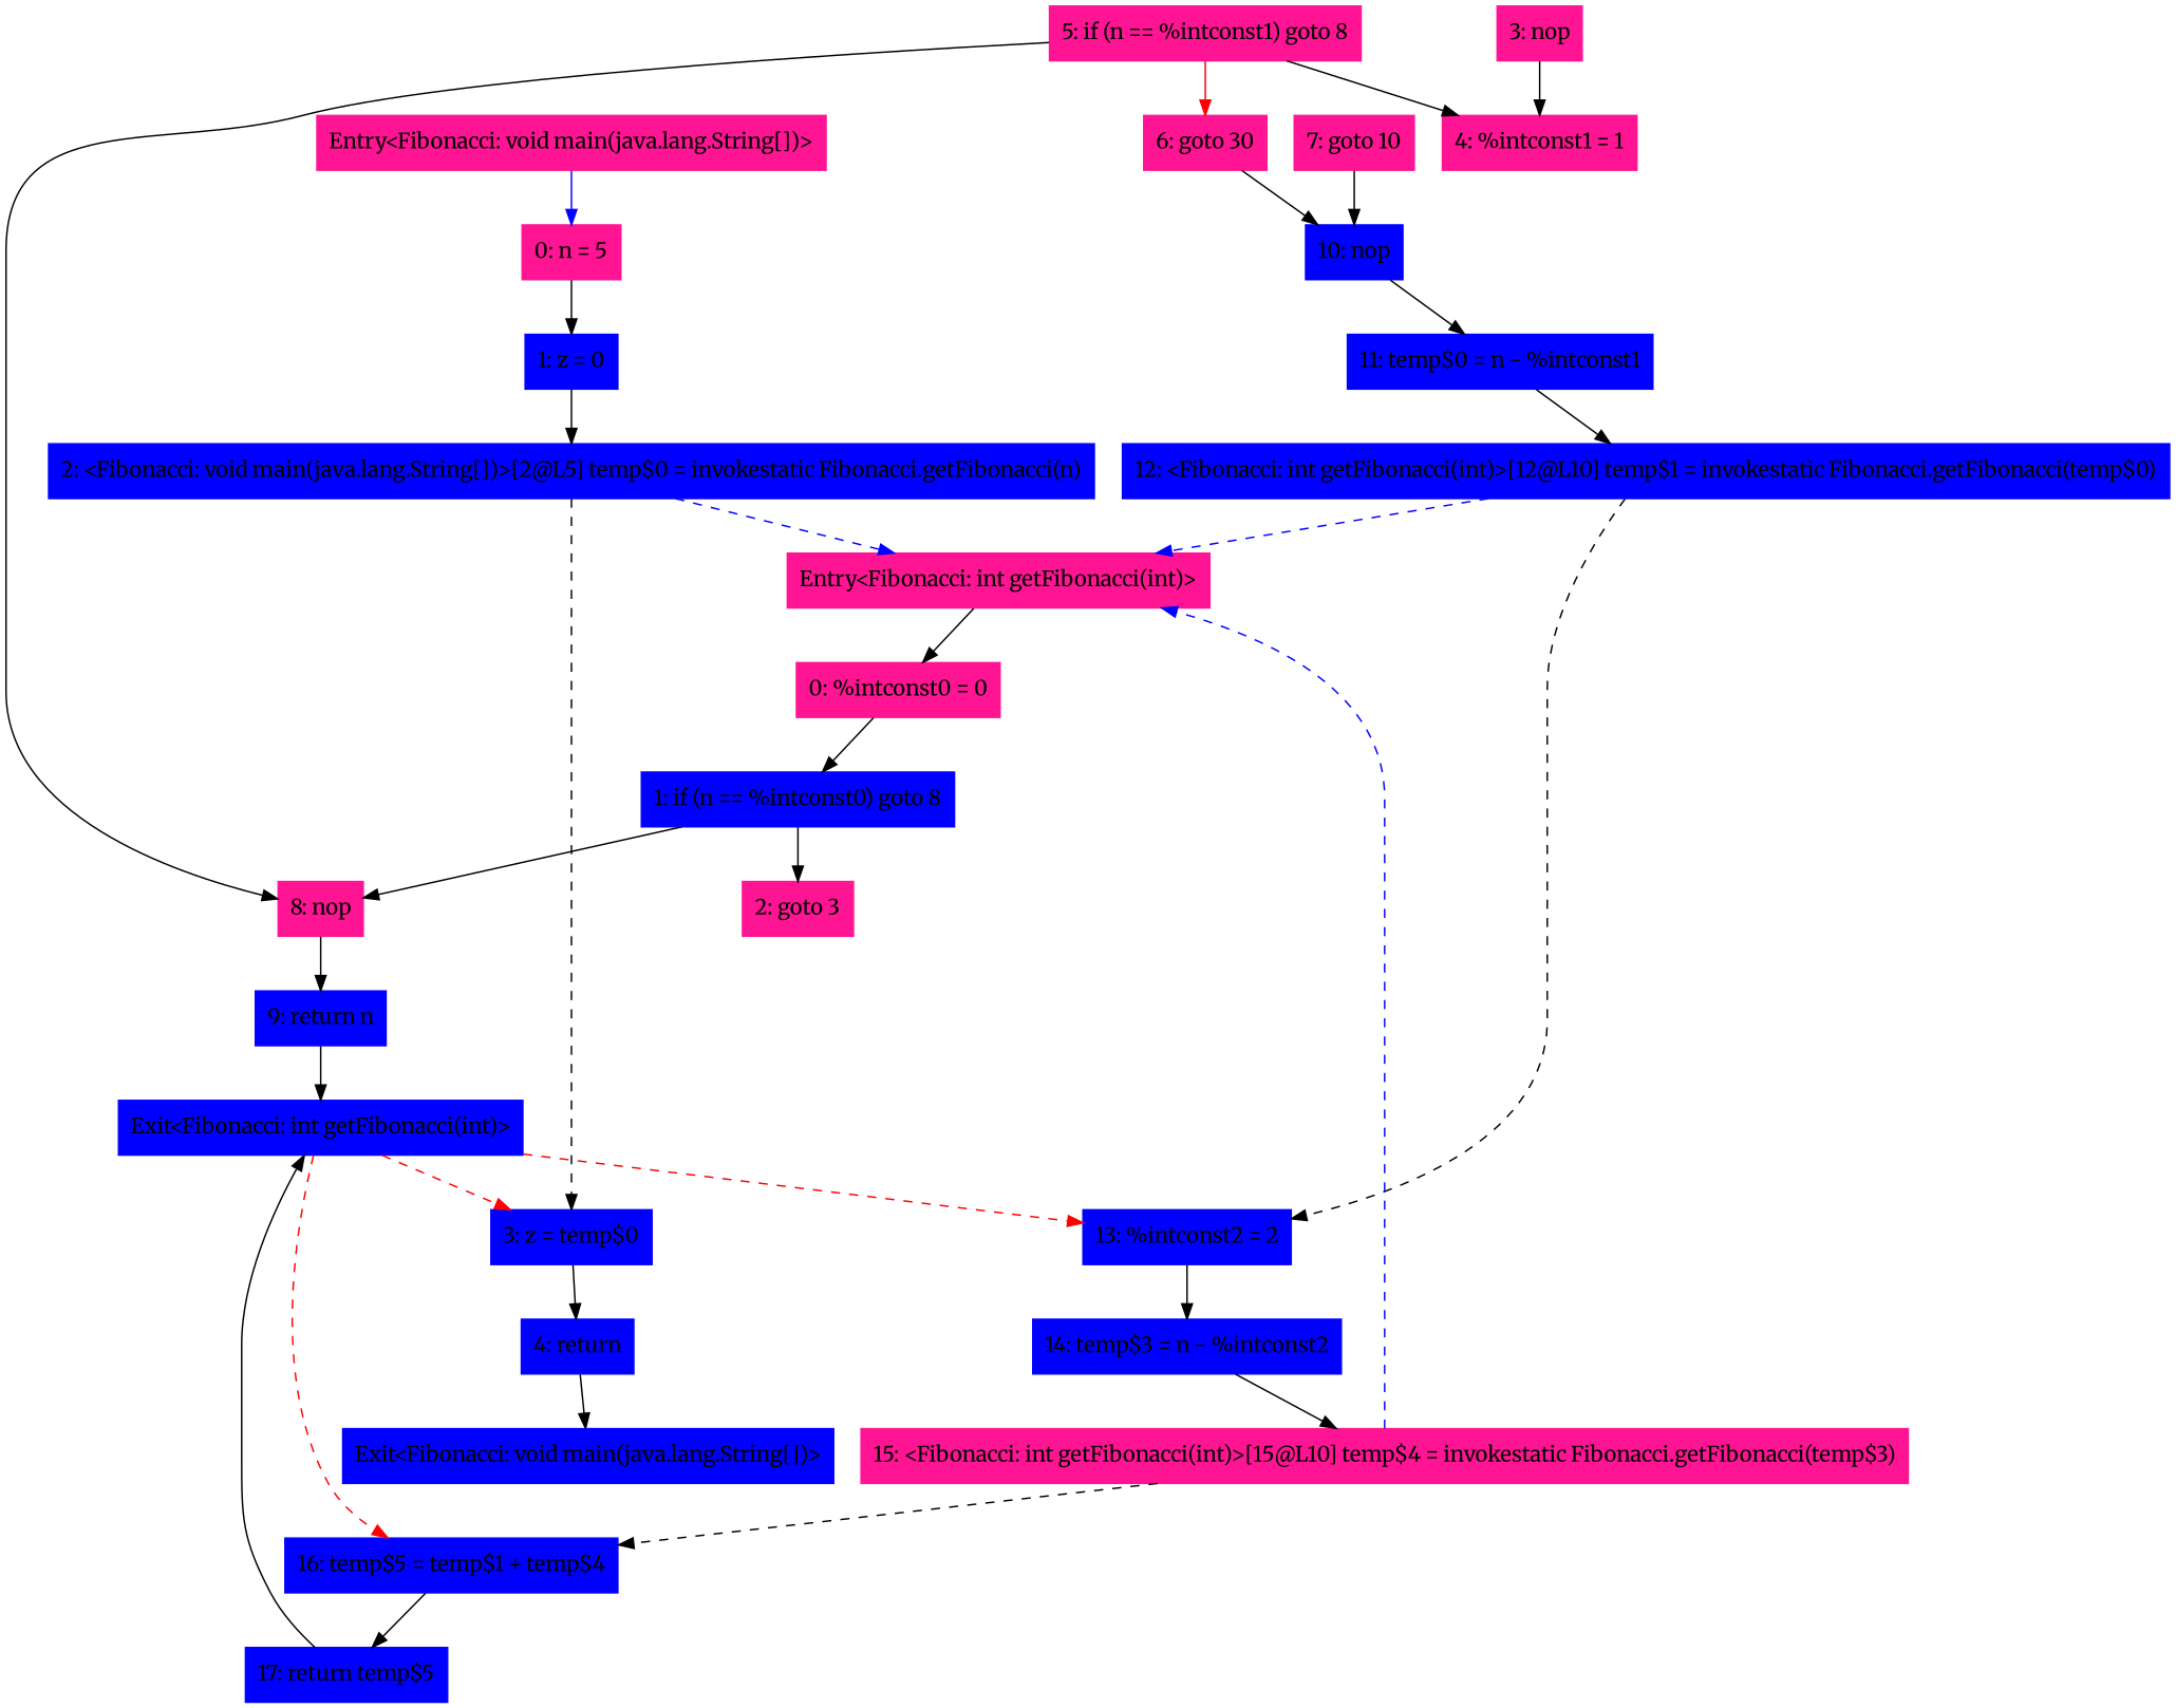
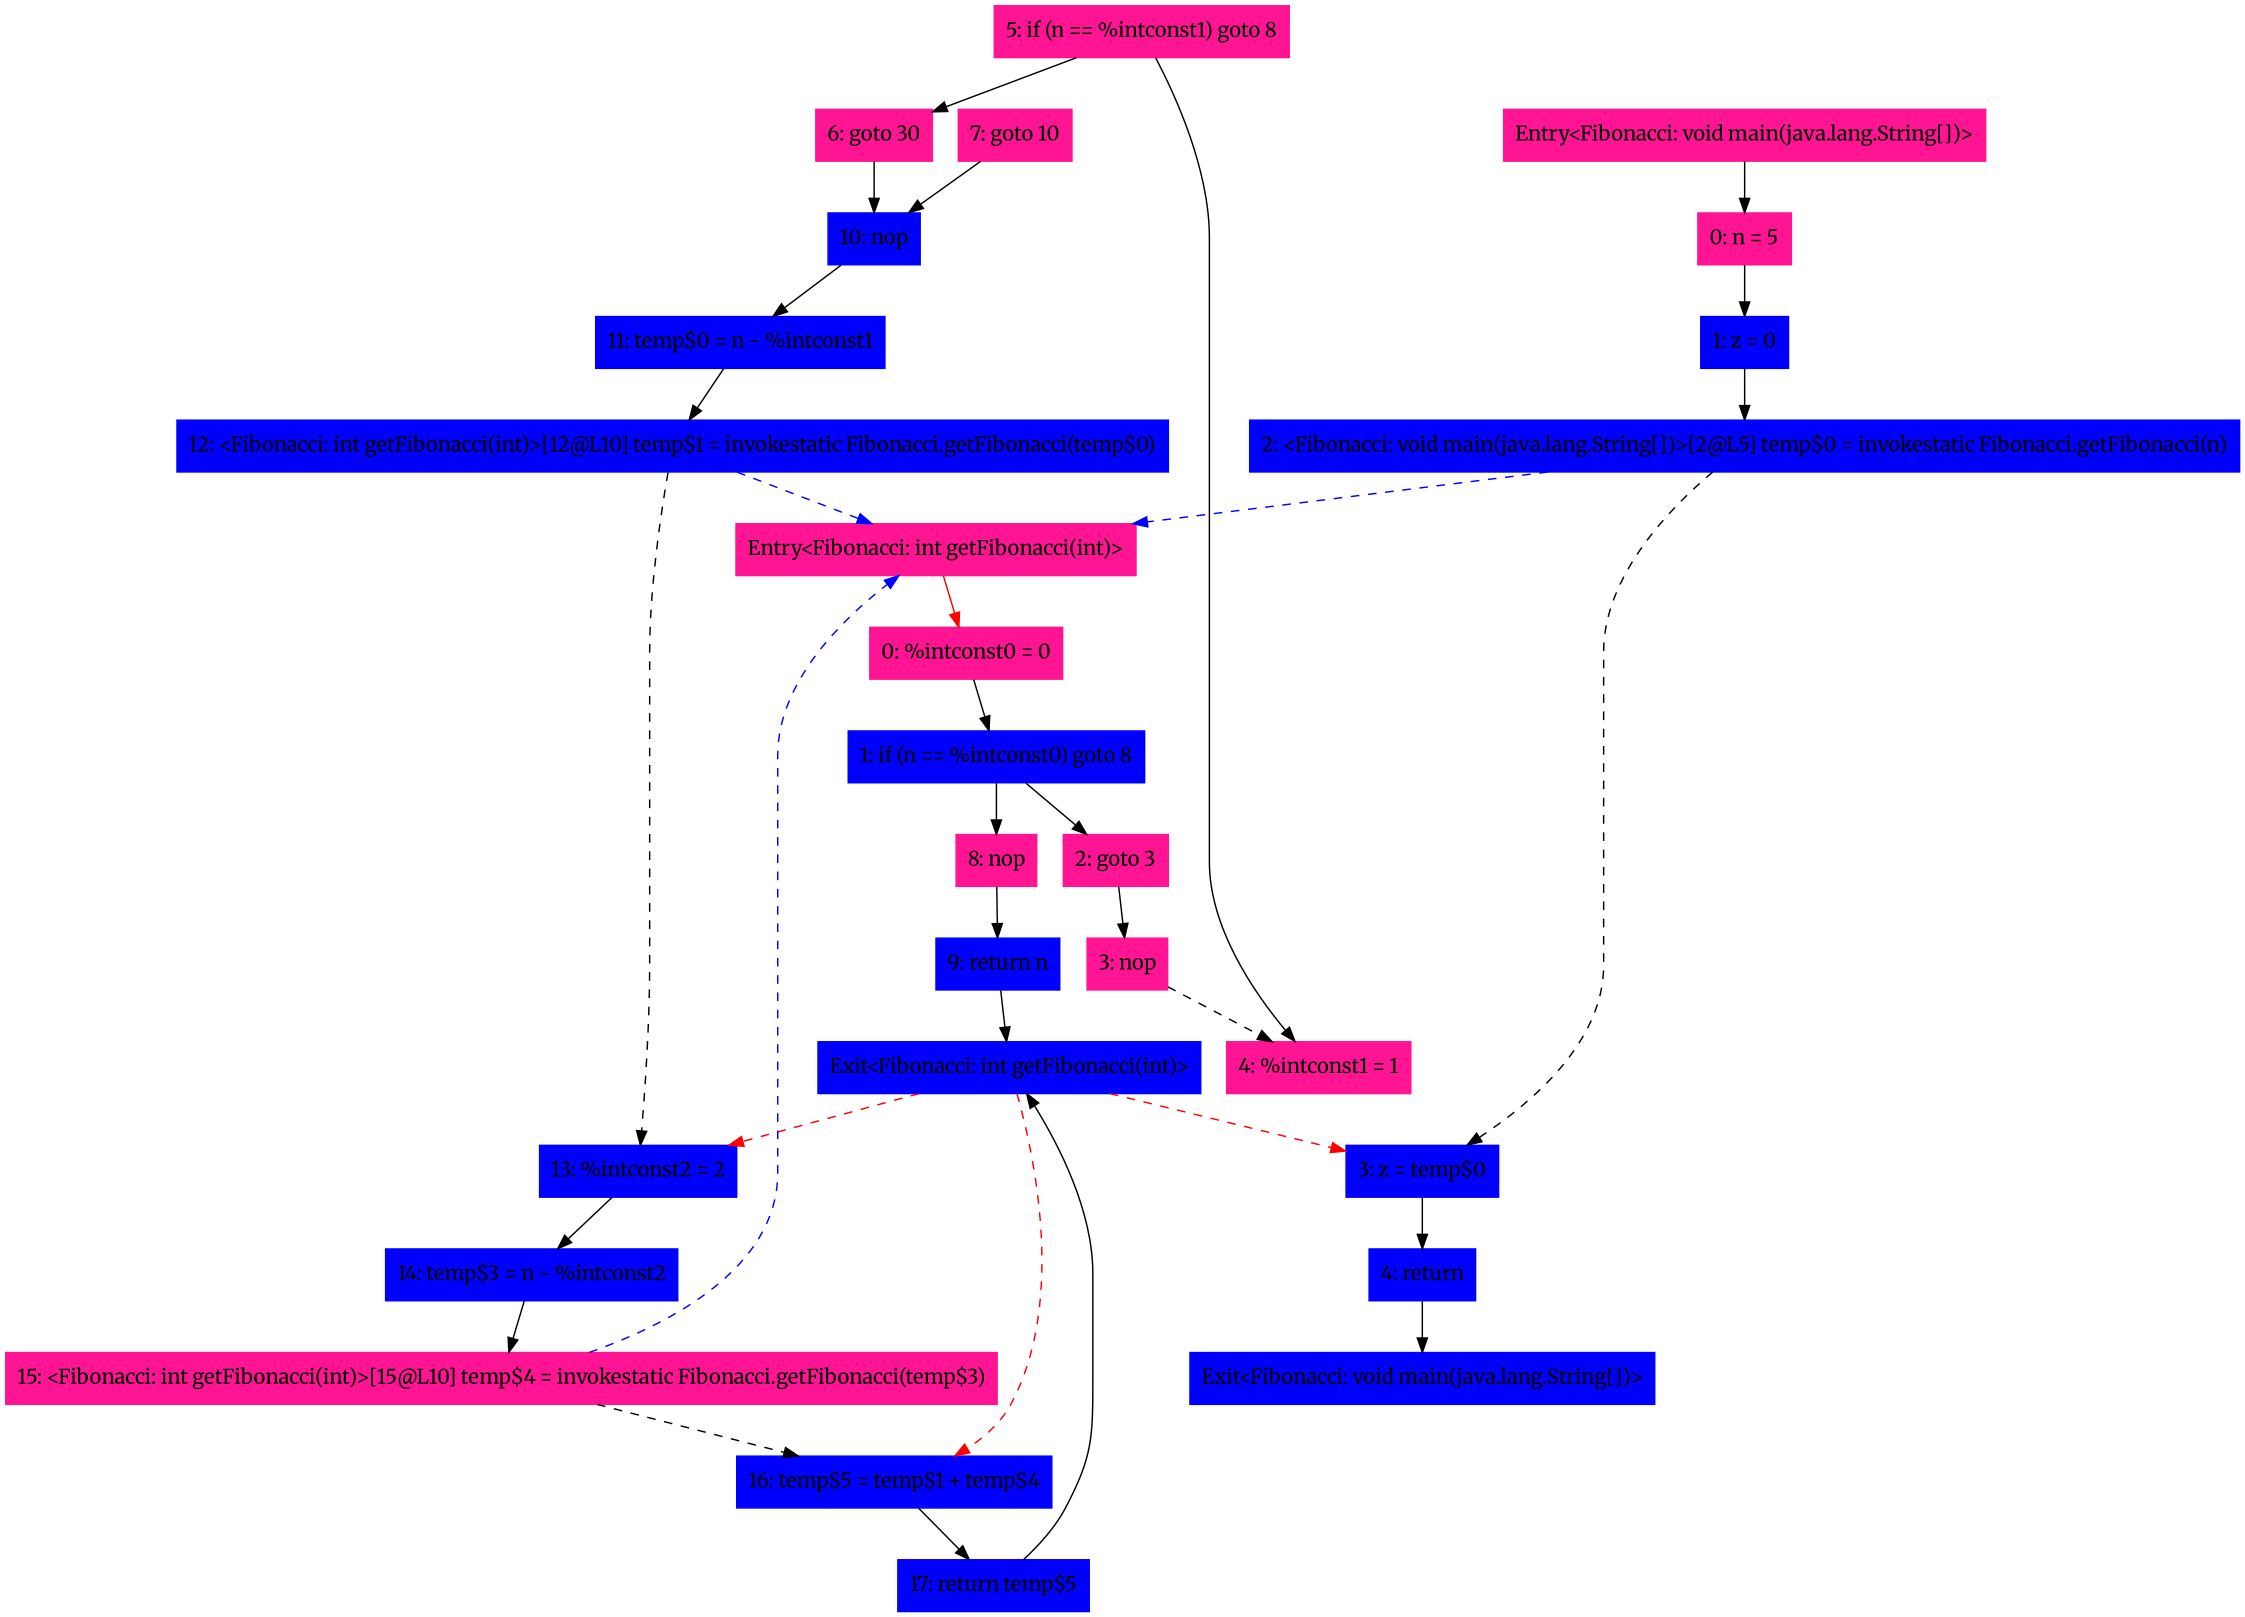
  digraph {
    fontname=Merriweather
    node [color=blue fontname=Merriweather shape=box style=filled]
    edge [fontname=Merriweather]
    "Entry<Fibonacci: int getFibonacci(int)>" [color=deeppink]
    "0: %intconst0 = 0" [color=deeppink]
    "1: if (n == %intconst0) goto 8"
    "2: goto 3" [color=deeppink]
    "8: nop" [color=deeppink]
    "3: nop" [color=deeppink]
    "9: return n"
    "4: %intconst1 = 1" [color=deeppink]
    "5: if (n == %intconst1) goto 8" [color=deeppink]
    n10 [color=deeppink label="6: goto 30"]
    "10: nop"
    "11: temp$0 = n - %intconst1"
    "7: goto 10" [color=deeppink]
    "Exit<Fibonacci: int getFibonacci(int)>"
    "13: %intconst2 = 2"
    "16: temp$5 = temp$1 + temp$4"
    "3: z = temp$0"
    "12: <Fibonacci: int getFibonacci(int)>[12@L10] temp$1 = invokestatic Fibonacci.getFibonacci(temp$0)"
    "14: temp$3 = n - %intconst2"
    "15: <Fibonacci: int getFibonacci(int)>[15@L10] temp$4 = invokestatic Fibonacci.getFibonacci(temp$3)" [color=deeppink]
    "17: return temp$5"
    "4: return"
    "Entry<Fibonacci: void main(java.lang.String[])>" [color=deeppink]
    "0: n = 5" [color=deeppink]
    "1: z = 0"
    "2: <Fibonacci: void main(java.lang.String[])>[2@L5] temp$0 = invokestatic Fibonacci.getFibonacci(n)"
    "Exit<Fibonacci: void main(java.lang.String[])>"
-   "Entry<Fibonacci: int getFibonacci(int)>" -> "0: %intconst0 = 0"
+   "Entry<Fibonacci: int getFibonacci(int)>" -> "0: %intconst0 = 0" [color=red]
    "0: %intconst0 = 0" -> "1: if (n == %intconst0) goto 8"
    "1: if (n == %intconst0) goto 8" -> "2: goto 3"
    "1: if (n == %intconst0) goto 8" -> "8: nop"
+   "2: goto 3" -> "3: nop"
    "8: nop" -> "9: return n"
-   "3: nop" -> "4: %intconst1 = 1"
+   "3: nop" -> "4: %intconst1 = 1" [style=dashed]
    "9: return n" -> "Exit<Fibonacci: int getFibonacci(int)>"
-   "5: if (n == %intconst1) goto 8" -> "8: nop"
    "5: if (n == %intconst1) goto 8" -> "4: %intconst1 = 1"
-   "5: if (n == %intconst1) goto 8" -> n10 [color=red]
+   "5: if (n == %intconst1) goto 8" -> n10
    n10 -> "10: nop"
    "10: nop" -> "11: temp$0 = n - %intconst1"
    "11: temp$0 = n - %intconst1" -> "12: <Fibonacci: int getFibonacci(int)>[12@L10] temp$1 = invokestatic Fibonacci.getFibonacci(temp$0)"
    "7: goto 10" -> "10: nop"
    "Exit<Fibonacci: int getFibonacci(int)>" -> "13: %intconst2 = 2" [color=red style=dashed]
    "Exit<Fibonacci: int getFibonacci(int)>" -> "16: temp$5 = temp$1 + temp$4" [color=red style=dashed]
    "Exit<Fibonacci: int getFibonacci(int)>" -> "3: z = temp$0" [color=red style=dashed]
    "13: %intconst2 = 2" -> "14: temp$3 = n - %intconst2"
    "16: temp$5 = temp$1 + temp$4" -> "17: return temp$5"
    "3: z = temp$0" -> "4: return"
    "12: <Fibonacci: int getFibonacci(int)>[12@L10] temp$1 = invokestatic Fibonacci.getFibonacci(temp$0)" -> "Entry<Fibonacci: int getFibonacci(int)>" [color=blue style=dashed]
    "12: <Fibonacci: int getFibonacci(int)>[12@L10] temp$1 = invokestatic Fibonacci.getFibonacci(temp$0)" -> "13: %intconst2 = 2" [style=dashed]
    "14: temp$3 = n - %intconst2" -> "15: <Fibonacci: int getFibonacci(int)>[15@L10] temp$4 = invokestatic Fibonacci.getFibonacci(temp$3)"
    "15: <Fibonacci: int getFibonacci(int)>[15@L10] temp$4 = invokestatic Fibonacci.getFibonacci(temp$3)" -> "Entry<Fibonacci: int getFibonacci(int)>" [color=blue style=dashed]
    "15: <Fibonacci: int getFibonacci(int)>[15@L10] temp$4 = invokestatic Fibonacci.getFibonacci(temp$3)" -> "16: temp$5 = temp$1 + temp$4" [style=dashed]
    "17: return temp$5" -> "Exit<Fibonacci: int getFibonacci(int)>"
    "4: return" -> "Exit<Fibonacci: void main(java.lang.String[])>"
-   "Entry<Fibonacci: void main(java.lang.String[])>" -> "0: n = 5" [color=blue]
+   "Entry<Fibonacci: void main(java.lang.String[])>" -> "0: n = 5"
    "0: n = 5" -> "1: z = 0"
    "1: z = 0" -> "2: <Fibonacci: void main(java.lang.String[])>[2@L5] temp$0 = invokestatic Fibonacci.getFibonacci(n)"
    "2: <Fibonacci: void main(java.lang.String[])>[2@L5] temp$0 = invokestatic Fibonacci.getFibonacci(n)" -> "Entry<Fibonacci: int getFibonacci(int)>" [color=blue style=dashed]
    "2: <Fibonacci: void main(java.lang.String[])>[2@L5] temp$0 = invokestatic Fibonacci.getFibonacci(n)" -> "3: z = temp$0" [style=dashed]
  }
